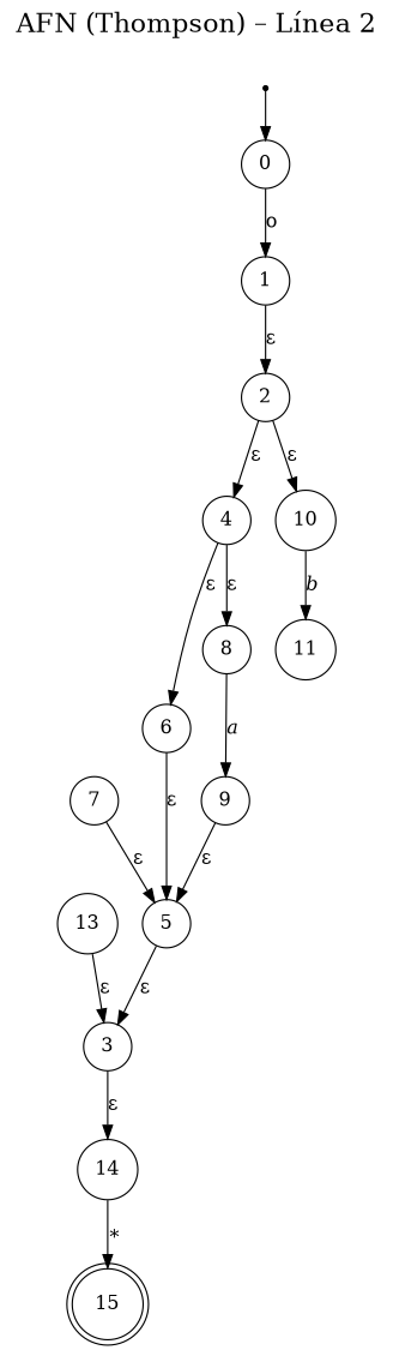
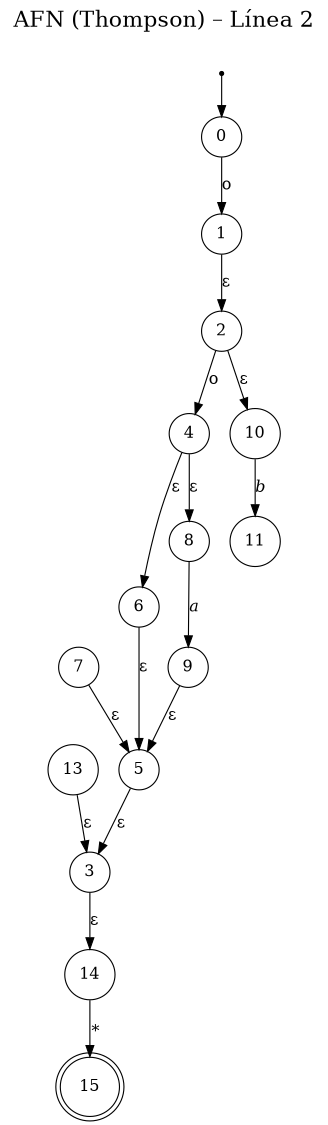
  digraph {
    fontsize=20
    label="AFN (Thompson) – Línea 2"
    labelloc=t
    rankdir=TB
    node [shape=circle]
    n1 [label=0]
    n2 [label=1]
    n3 [label=2]
    n4 [label=4]
    n5 [label=10]
    n6 [label=6]
    n7 [label=8]
    n8 [label=11]
    n9 [label=3]
    n10 [label=14]
    n11 [label=15 shape=doublecircle]
    n12 [label=5]
    n13 [label=9]
    n14 [label=7]
    n15 [label=13]
    start [shape=point]
    n1 -> n2 [label=o]
    n2 -> n3 [label="ε"]
-   n3 -> n4 [label="ε"]
+   n3 -> n4 [label=o]
    n3 -> n5 [label="ε"]
    n4 -> n6 [label="ε"]
    n4 -> n7 [label="ε"]
    n5 -> n8 [label="𝑏"]
    n6 -> n12 [label="ε"]
    n7 -> n13 [label="𝑎"]
    n9 -> n10 [label="ε"]
    n10 -> n11 [label="∗"]
    n12 -> n9 [label="ε"]
    n13 -> n12 [label="ε"]
    n14 -> n12 [label="ε"]
    n15 -> n9 [label="ε"]
    start -> n1
  }
